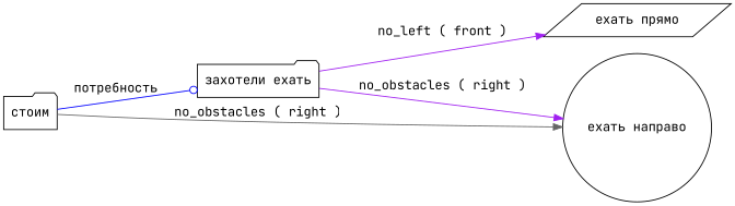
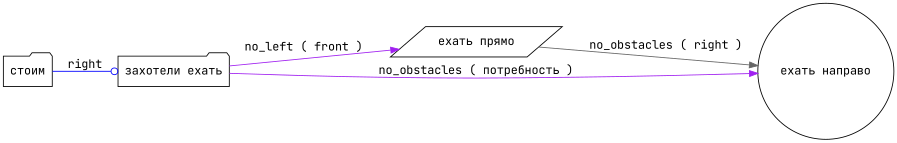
  digraph {
    fontname="JetBrains Mono"
    rankdir=LR
    node [fontname="JetBrains Mono" shape=folder]
    edge [arrowhead=normal color=purple fontname="JetBrains Mono"]
    "стоим"
    "захотели ехать"
    "ехать прямо" [shape=parallelogram]
    "ехать направо" [shape=circle]
-   "стоим" -> "захотели ехать" [arrowhead=odot color=blue label="потребность"]
+   "стоим" -> "захотели ехать" [arrowhead=odot color=blue label=right]
    "захотели ехать" -> "ехать прямо" [label="no_left ( front )"]
-   "захотели ехать" -> "ехать направо" [label="no_obstacles ( right )"]
-   "стоим" -> "ехать направо" [color=gray40 label="no_obstacles ( right )"]
+   "захотели ехать" -> "ехать направо" [label="no_obstacles ( потребность )"]
+   "ехать прямо" -> "ехать направо" [color=gray40 label="no_obstacles ( right )"]
  }
